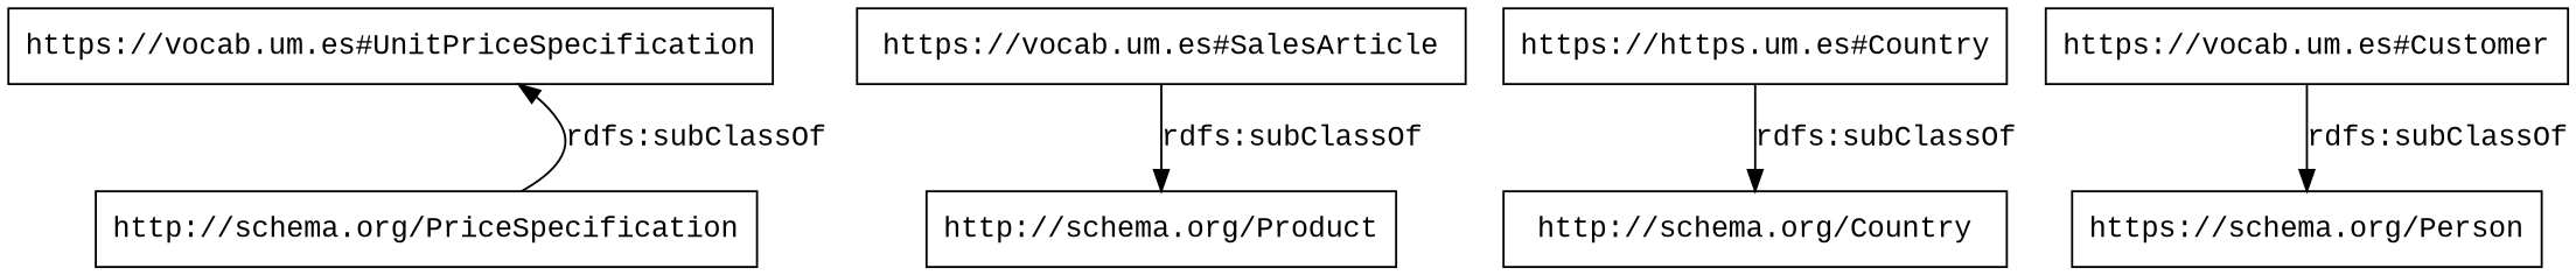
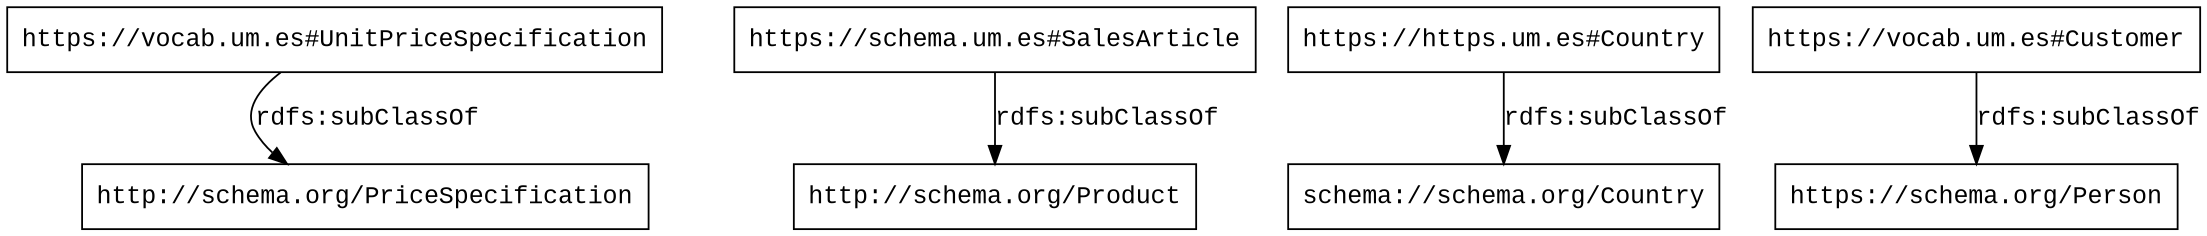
  digraph {
    fontname="Liberation Mono"
    rankdir=TB
    node [color=black fontname="Liberation Mono" shape=rectangle]
    edge [fontname="Liberation Mono"]
    "https://vocab.um.es#UnitPriceSpecification"
    "http://schema.org/PriceSpecification"
-   "https://vocab.um.es#SalesArticle"
+   "https://vocab.um.es#SalesArticle" [label="https://schema.um.es#SalesArticle"]
    "http://schema.org/Product"
    n5 [label="https://https.um.es#Country"]
-   "http://schema.org/Country"
+   "http://schema.org/Country" [label="schema://schema.org/Country"]
    n7 [label="https://schema.org/Person"]
    "https://vocab.um.es#Customer"
-   "http://schema.org/PriceSpecification" -> "https://vocab.um.es#UnitPriceSpecification" [label="rdfs:subClassOf"]
+   "https://vocab.um.es#UnitPriceSpecification" -> "http://schema.org/PriceSpecification" [label="rdfs:subClassOf"]
    "https://vocab.um.es#SalesArticle" -> "http://schema.org/Product" [label="rdfs:subClassOf"]
    n5 -> "http://schema.org/Country" [label="rdfs:subClassOf"]
    "https://vocab.um.es#Customer" -> n7 [label="rdfs:subClassOf"]
  }
